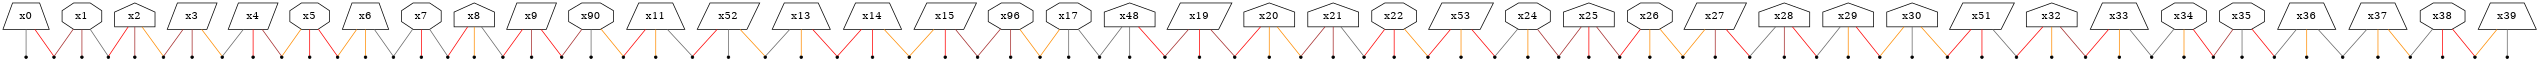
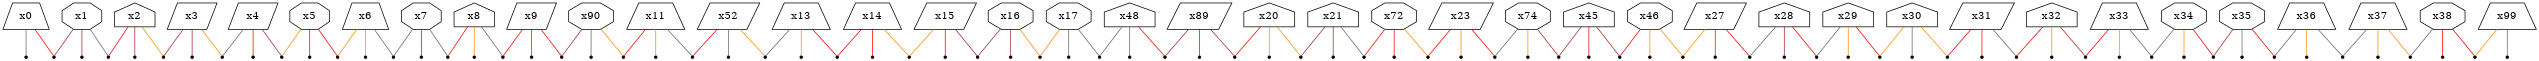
  graph {
    node [shape=point]
    edge [color=red]
    n1 [label=x0 shape=trapezium]
    factor0
    factor39
    n4 [label=x1 shape=octagon]
    factor1
    factor40
    n7 [label=x2 shape=house]
    factor2
    factor41
    n10 [label=x3 shape=parallelogram]
    factor3
    factor42
    n13 [label=x4 shape=parallelogram]
    factor4
    factor43
    n16 [label=x5 shape=octagon]
    factor5
    factor44
    n19 [label=x6 shape=trapezium]
    factor6
    factor45
    n22 [label=x7 shape=octagon]
    factor7
    factor46
    n25 [label=x8 shape=house]
    factor8
    factor47
    n28 [label=x9 shape=parallelogram]
    factor9
    factor48
    n31 [label=x90 shape=octagon]
    factor10
    factor49
    n34 [label=x11 shape=trapezium]
    factor11
    factor50
    n37 [label=x52 shape=parallelogram]
    factor12
    factor51
    n40 [label=x13 shape=trapezium]
    factor13
    factor52
    n43 [label=x14 shape=trapezium]
    factor14
    factor53
    n46 [label=x15 shape=parallelogram]
    factor15
    factor54
-   n49 [label=x96 shape=octagon]
+   n49 [label=x16 shape=octagon]
    factor16
    factor55
    n52 [label=x17 shape=octagon]
    factor17
    factor56
    n55 [label=x48 shape=house]
    factor18
    factor57
-   n58 [label=x19 shape=parallelogram]
+   n58 [label=x89 shape=parallelogram]
    factor19
    factor58
    n61 [label=x20 shape=house]
    factor20
    factor59
    n64 [label=x21 shape=house]
    factor21
    factor60
-   n67 [label=x22 shape=octagon]
+   n67 [label=x72 shape=octagon]
    factor22
    factor61
-   n70 [label=x53 shape=parallelogram]
+   n70 [label=x23 shape=parallelogram]
    factor23
    factor62
-   n73 [label=x24 shape=octagon]
+   n73 [label=x74 shape=octagon]
    factor24
    factor63
-   n76 [label=x25 shape=house]
+   n76 [label=x45 shape=house]
    factor25
    factor64
-   n79 [label=x26 shape=octagon]
+   n79 [label=x46 shape=octagon]
    factor26
    factor65
    n82 [label=x27 shape=parallelogram]
    factor27
    factor66
    n85 [label=x28 shape=house]
    factor28
    factor67
    n88 [label=x29 shape=house]
    factor29
    factor68
    n91 [label=x30 shape=house]
    factor30
    factor69
-   n94 [label=x51 shape=parallelogram]
+   n94 [label=x31 shape=parallelogram]
    factor31
    factor70
    n97 [label=x32 shape=house]
    factor32
    factor71
    n100 [label=x33 shape=trapezium]
    factor33
    factor72
    n103 [label=x34 shape=octagon]
    factor34
    factor73
    n106 [label=x35 shape=octagon]
    factor35
    factor74
    n109 [label=x36 shape=trapezium]
    factor36
    factor75
    n112 [label=x37 shape=trapezium]
    factor37
    factor76
    n115 [label=x38 shape=octagon]
    factor38
    factor77
-   n118 [label=x39 shape=trapezium]
+   n118 [label=x99 shape=trapezium]
    factor78
    n1 -- factor0
    n1 -- factor39 [color=gray40]
    n4 -- factor0 [color=brown]
    n4 -- factor1 [color=gray40]
    n4 -- factor40 [color=brown]
    n7 -- factor1
    n7 -- factor2 [color=darkorange]
    n7 -- factor41 [color=brown]
    n10 -- factor2 [color=brown]
    n10 -- factor3 [color=darkorange]
    n10 -- factor42 [color=brown]
    n13 -- factor3 [color=gray40]
    n13 -- factor4 [color=brown]
    n13 -- factor43
    n16 -- factor4 [color=darkorange]
    n16 -- factor5
    n16 -- factor44
    n19 -- factor5 [color=darkorange]
    n19 -- factor6 [color=gray40]
    n19 -- factor45 [color=darkorange]
    n22 -- factor6 [color=gray40]
    n22 -- factor7 [color=gray40]
    n22 -- factor46
    n25 -- factor7
    n25 -- factor8 [color=gray40]
    n25 -- factor47 [color=darkorange]
    n28 -- factor8
    n28 -- factor9
    n28 -- factor48 [color=brown]
    n31 -- factor9 [color=brown]
    n31 -- factor10 [color=darkorange]
    n31 -- factor49 [color=gray40]
    n34 -- factor10
    n34 -- factor11 [color=gray40]
    n34 -- factor50 [color=darkorange]
    n37 -- factor11
    n37 -- factor12 [color=darkorange]
    n37 -- factor51 [color=gray40]
    n40 -- factor12 [color=gray40]
    n40 -- factor13
    n40 -- factor52 [color=darkorange]
    n43 -- factor13
    n43 -- factor14 [color=darkorange]
    n43 -- factor53
    n46 -- factor14 [color=darkorange]
    n46 -- factor15 [color=brown]
    n46 -- factor54
    n49 -- factor15 [color=brown]
    n49 -- factor16 [color=darkorange]
    n49 -- factor55 [color=brown]
    n52 -- factor16 [color=darkorange]
    n52 -- factor17 [color=gray40]
    n52 -- factor56 [color=gray40]
    n55 -- factor17 [color=gray40]
    n55 -- factor18
    n55 -- factor57 [color=gray40]
    n58 -- factor18 [color=brown]
    n58 -- factor19 [color=brown]
    n58 -- factor58
    n61 -- factor19
    n61 -- factor20 [color=darkorange]
    n61 -- factor59 [color=darkorange]
    n64 -- factor20 [color=brown]
    n64 -- factor21 [color=gray40]
    n64 -- factor60 [color=brown]
    n67 -- factor21
    n67 -- factor22 [color=darkorange]
    n67 -- factor61
    n70 -- factor22
    n70 -- factor23
    n70 -- factor62 [color=darkorange]
    n73 -- factor23 [color=gray40]
    n73 -- factor24 [color=brown]
    n73 -- factor63 [color=darkorange]
    n76 -- factor24 [color=brown]
    n76 -- factor25 [color=brown]
    n76 -- factor64
    n79 -- factor25
    n79 -- factor26 [color=darkorange]
    n79 -- factor65 [color=darkorange]
    n82 -- factor26 [color=darkorange]
    n82 -- factor27
    n82 -- factor66 [color=brown]
    n85 -- factor27 [color=gray40]
    n85 -- factor28
    n85 -- factor67 [color=brown]
    n88 -- factor28 [color=gray40]
    n88 -- factor29
    n88 -- factor68 [color=darkorange]
    n91 -- factor29 [color=darkorange]
    n91 -- factor30 [color=darkorange]
    n91 -- factor69 [color=gray40]
    n94 -- factor30
    n94 -- factor31 [color=gray40]
    n94 -- factor70
    n97 -- factor31
    n97 -- factor32 [color=brown]
    n97 -- factor71 [color=darkorange]
    n100 -- factor32
    n100 -- factor33 [color=gray40]
    n100 -- factor72 [color=darkorange]
    n103 -- factor33 [color=gray40]
    n103 -- factor34
    n103 -- factor73 [color=darkorange]
    n106 -- factor34 [color=brown]
    n106 -- factor35
    n106 -- factor74 [color=gray40]
    n109 -- factor35 [color=gray40]
    n109 -- factor36 [color=gray40]
    n109 -- factor75 [color=darkorange]
    n112 -- factor36 [color=gray40]
    n112 -- factor37 [color=darkorange]
    n112 -- factor76 [color=darkorange]
    n115 -- factor37 [color=gray40]
    n115 -- factor38
    n115 -- factor77
    n118 -- factor38 [color=darkorange]
    n118 -- factor78 [color=gray40]
  }
